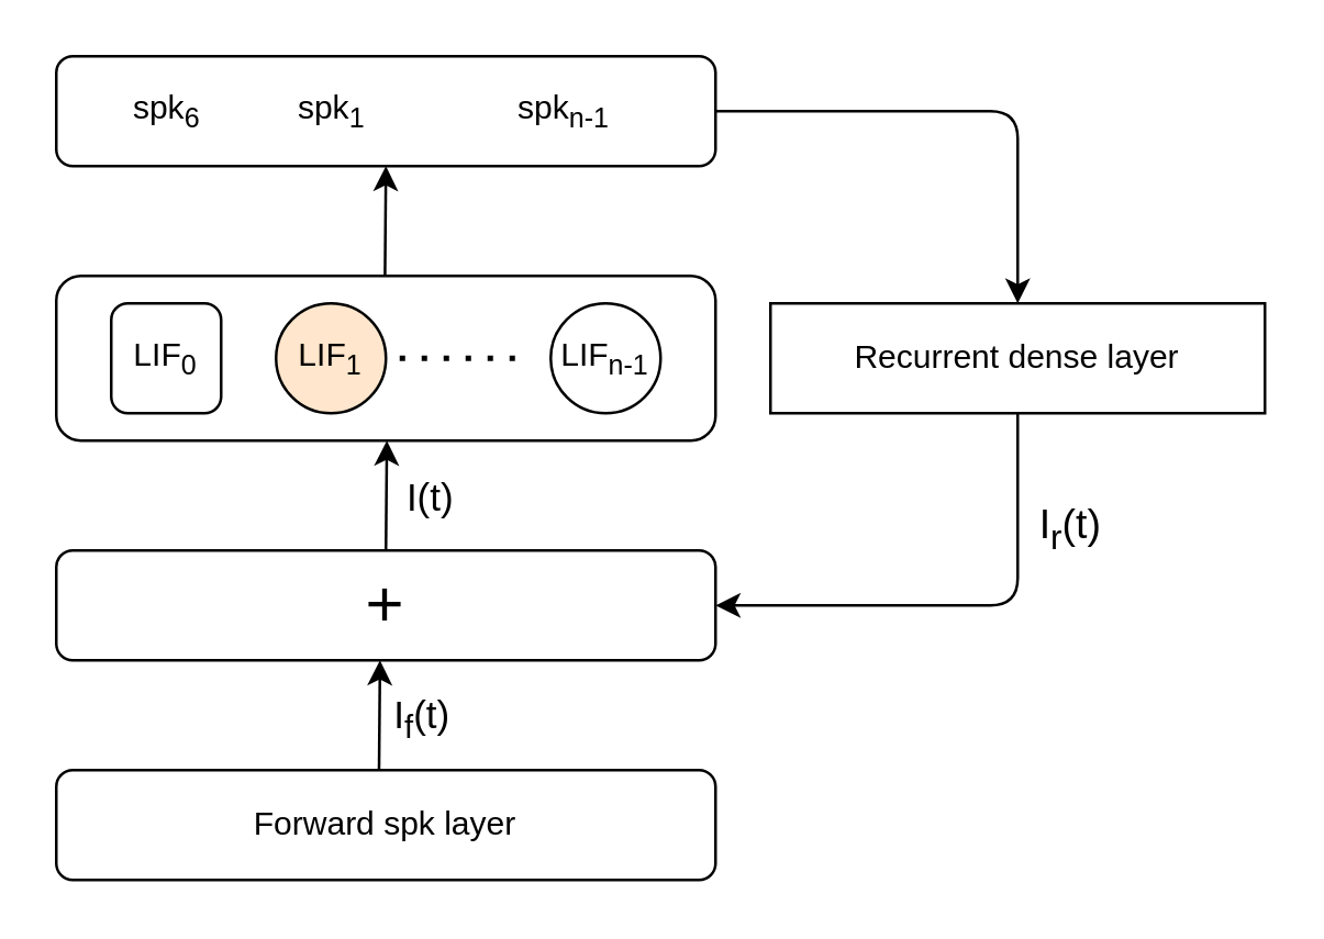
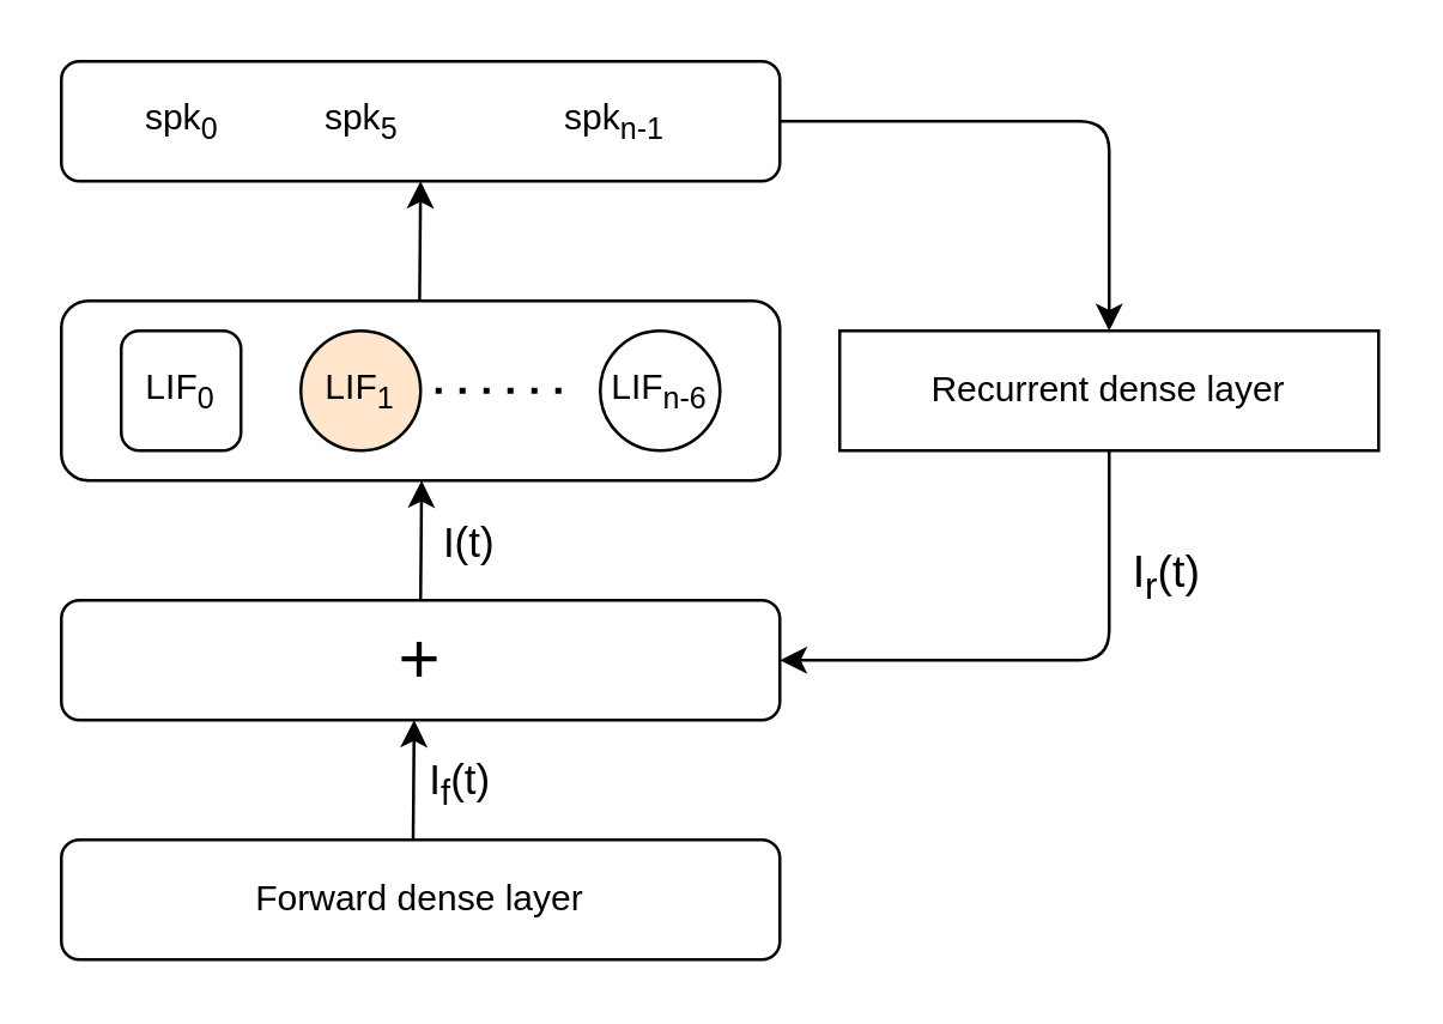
  <mxCell id="0" />
  <mxCell id="1" parent="0" />
  <mxCell id="2" value="LIF&lt;sub&gt;0&lt;/sub&gt;" style="whiteSpace=wrap;html=1;aspect=fixed;rounded=1;" vertex="1" parent="1"><mxGeometry x="40" y="110" width="40" height="40" as="geometry" /></mxCell>
  <mxCell id="3" value="LIF&lt;sub&gt;1&lt;/sub&gt;" style="ellipse;whiteSpace=wrap;html=1;aspect=fixed;fillColor=#ffe6cc;" vertex="1" parent="1"><mxGeometry x="100" y="110" width="40" height="40" as="geometry" /></mxCell>
- <mxCell id="4" value="LIF&lt;sub&gt;n-1&lt;/sub&gt;" style="ellipse;whiteSpace=wrap;html=1;aspect=fixed;" vertex="1" parent="1"><mxGeometry x="200" y="110" width="40" height="40" as="geometry" /></mxCell>
+ <mxCell id="4" value="LIF&lt;sub&gt;n-6&lt;/sub&gt;" style="ellipse;whiteSpace=wrap;html=1;aspect=fixed;" vertex="1" parent="1"><mxGeometry x="200" y="110" width="40" height="40" as="geometry" /></mxCell>
  <mxCell id="5" style="edgeStyle=orthogonalEdgeStyle;rounded=1;orthogonalLoop=1;jettySize=auto;html=1;exitX=1;exitY=0.5;exitDx=0;exitDy=0;entryX=0.5;entryY=0;entryDx=0;entryDy=0;curved=0;" edge="1" parent="1" source="6" target="15"><mxGeometry relative="1" as="geometry" /></mxCell>
  <mxCell id="6" value="" style="rounded=1;whiteSpace=wrap;html=1;fillColor=none;" vertex="1" parent="1"><mxGeometry x="20" y="20" width="240" height="40" as="geometry" /></mxCell>
  <mxCell id="7" value="" style="rounded=1;whiteSpace=wrap;html=1;fillColor=none;movable=1;resizable=1;rotatable=1;deletable=1;editable=1;locked=0;connectable=1;" vertex="1" parent="1"><mxGeometry x="20" y="100" width="240" height="60" as="geometry" /></mxCell>
  <mxCell id="8" value="" style="endArrow=classic;html=1;rounded=0;" edge="1" parent="1"><mxGeometry width="50" height="50" relative="1" as="geometry"><mxPoint x="139.66" y="100" as="sourcePoint" /><mxPoint x="140" y="60" as="targetPoint" /></mxGeometry></mxCell>
  <mxCell id="9" value="" style="endArrow=none;dashed=1;html=1;dashPattern=1 3;strokeWidth=2;rounded=0;" edge="1" parent="1"><mxGeometry width="50" height="50" relative="1" as="geometry"><mxPoint x="145" y="130" as="sourcePoint" /><mxPoint x="190" y="130" as="targetPoint" /></mxGeometry></mxCell>
- <mxCell id="10" value="spk&lt;sub&gt;6&lt;/sub&gt;" style="text;html=1;align=center;verticalAlign=middle;whiteSpace=wrap;rounded=0;" vertex="1" parent="1"><mxGeometry x="42.5" y="25" width="35" height="30" as="geometry" /></mxCell>
- <mxCell id="11" value="spk&lt;sub&gt;1&lt;/sub&gt;" style="text;html=1;align=center;verticalAlign=middle;whiteSpace=wrap;rounded=0;" vertex="1" parent="1"><mxGeometry x="102.5" y="25" width="35" height="30" as="geometry" /></mxCell>
+ <mxCell id="10" value="spk&lt;sub&gt;0&lt;/sub&gt;" style="text;html=1;align=center;verticalAlign=middle;whiteSpace=wrap;rounded=0;" vertex="1" parent="1"><mxGeometry x="42.5" y="25" width="35" height="30" as="geometry" /></mxCell>
+ <mxCell id="11" value="spk&lt;sub&gt;5&lt;/sub&gt;" style="text;html=1;align=center;verticalAlign=middle;whiteSpace=wrap;rounded=0;" vertex="1" parent="1"><mxGeometry x="102.5" y="25" width="35" height="30" as="geometry" /></mxCell>
  <mxCell id="12" value="spk&lt;sub&gt;n-1&lt;/sub&gt;" style="text;html=1;align=center;verticalAlign=middle;whiteSpace=wrap;rounded=0;" vertex="1" parent="1"><mxGeometry x="185" y="25" width="40" height="30" as="geometry" /></mxCell>
  <mxCell id="13" style="edgeStyle=orthogonalEdgeStyle;rounded=1;orthogonalLoop=1;jettySize=auto;html=1;exitX=0.5;exitY=1;exitDx=0;exitDy=0;entryX=1;entryY=0.5;entryDx=0;entryDy=0;curved=0;" edge="1" parent="1" source="15" target="16"><mxGeometry relative="1" as="geometry" /></mxCell>
  <mxCell id="14" value="&lt;font style=&quot;font-size: 15px;&quot;&gt;I&lt;sub&gt;r&lt;/sub&gt;(t)&lt;/font&gt;" style="edgeLabel;html=1;align=center;verticalAlign=middle;resizable=0;points=[];" vertex="1" connectable="0" parent="13"><mxGeometry x="-0.437" y="-2" relative="1" as="geometry"><mxPoint x="20" y="-10" as="offset" /></mxGeometry></mxCell>
  <mxCell id="15" value="Recurrent dense layer" style="whiteSpace=wrap;html=1;fillColor=none;rounded=0;" vertex="1" parent="1"><mxGeometry x="280" y="110" width="180" height="40" as="geometry" /></mxCell>
  <mxCell id="16" value="&lt;font style=&quot;font-size: 24px;&quot;&gt;+&lt;/font&gt;" style="rounded=1;whiteSpace=wrap;html=1;fillColor=none;" vertex="1" parent="1"><mxGeometry x="20" y="200" width="240" height="40" as="geometry" /></mxCell>
  <mxCell id="17" value="" style="endArrow=classic;html=1;rounded=0;" edge="1" parent="1"><mxGeometry width="50" height="50" relative="1" as="geometry"><mxPoint x="140" y="200" as="sourcePoint" /><mxPoint x="140.34" y="160" as="targetPoint" /></mxGeometry></mxCell>
  <mxCell id="18" value="&lt;font style=&quot;font-size: 14px;&quot;&gt;I(t)&lt;/font&gt;" style="edgeLabel;html=1;align=center;verticalAlign=middle;resizable=0;points=[];" vertex="1" connectable="0" parent="17"><mxGeometry x="0.022" y="-3" relative="1" as="geometry"><mxPoint x="12" as="offset" /></mxGeometry></mxCell>
- <mxCell id="19" value="Forward spk layer" style="rounded=1;whiteSpace=wrap;html=1;fillColor=none;" vertex="1" parent="1"><mxGeometry x="20" y="280" width="240" height="40" as="geometry" /></mxCell>
+ <mxCell id="19" value="Forward dense layer" style="rounded=1;whiteSpace=wrap;html=1;fillColor=none;" vertex="1" parent="1"><mxGeometry x="20" y="280" width="240" height="40" as="geometry" /></mxCell>
  <mxCell id="20" value="" style="endArrow=classic;html=1;rounded=0;" edge="1" parent="1"><mxGeometry width="50" height="50" relative="1" as="geometry"><mxPoint x="137.5" y="280" as="sourcePoint" /><mxPoint x="137.84" y="240" as="targetPoint" /></mxGeometry></mxCell>
  <mxCell id="21" value="&lt;font style=&quot;font-size: 14px;&quot;&gt;I&lt;sub&gt;f&lt;/sub&gt;(t)&lt;/font&gt;" style="edgeLabel;html=1;align=center;verticalAlign=middle;resizable=0;points=[];" vertex="1" connectable="0" parent="20"><mxGeometry x="0.022" y="-3" relative="1" as="geometry"><mxPoint x="12" as="offset" /></mxGeometry></mxCell>
